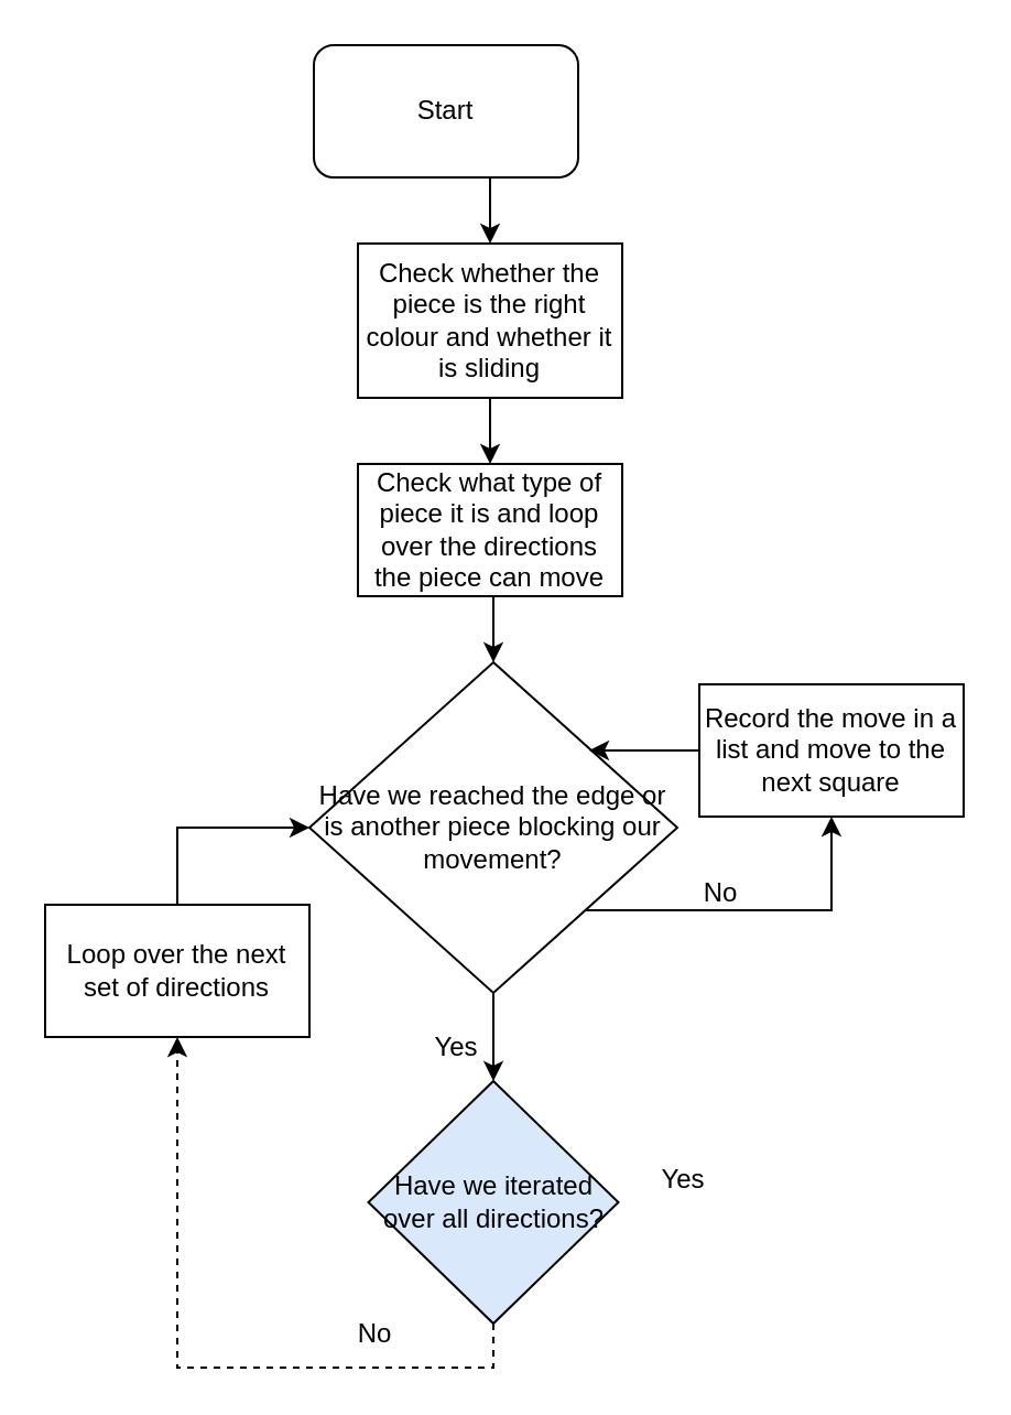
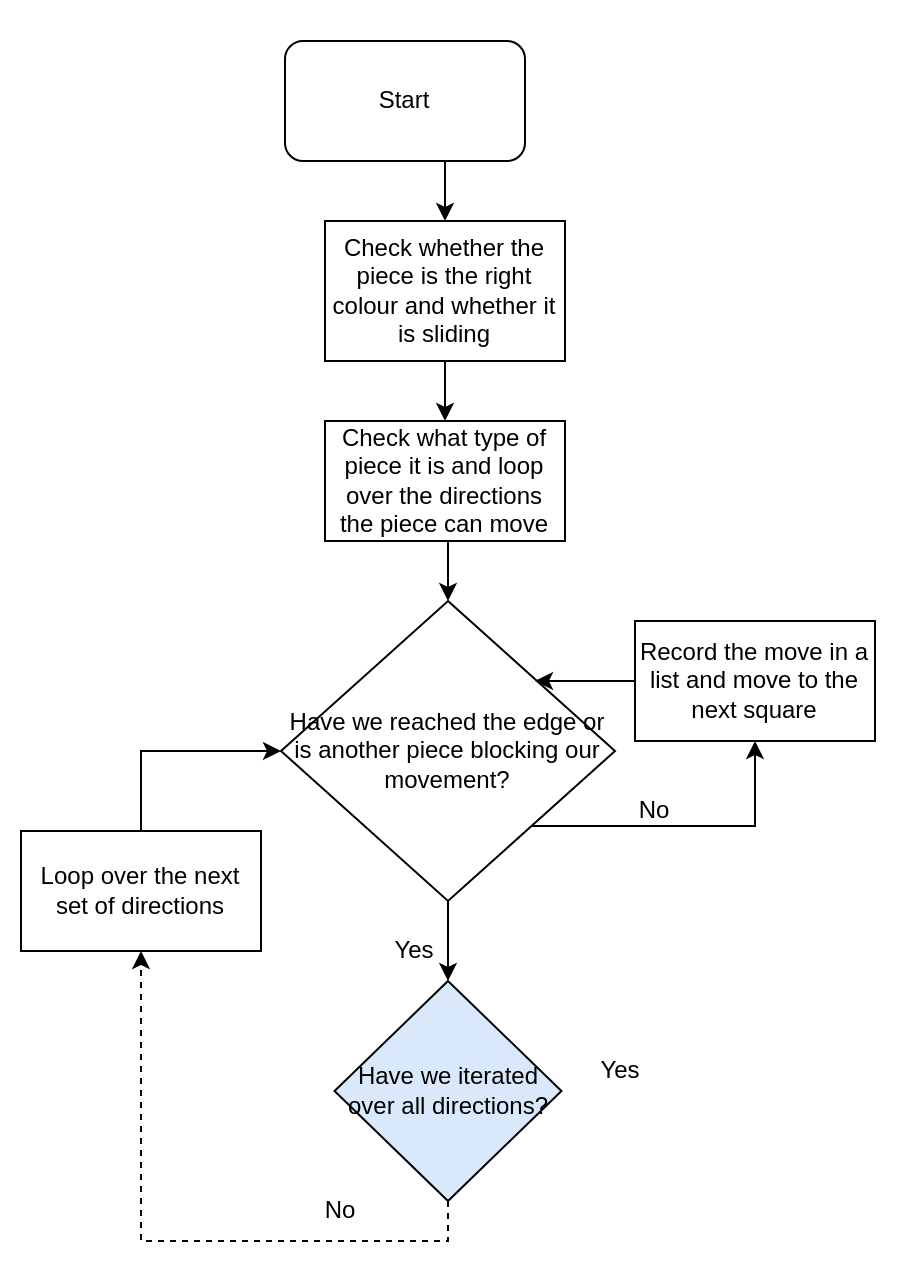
  <mxCell id="0" />
  <mxCell id="1" parent="0" />
  <mxCell id="2" style="edgeStyle=orthogonalEdgeStyle;rounded=0;orthogonalLoop=1;jettySize=auto;html=1;exitX=0.5;exitY=1;exitDx=0;exitDy=0;entryX=0.5;entryY=0;entryDx=0;entryDy=0;" edge="1" parent="1" source="3" target="5"><mxGeometry relative="1" as="geometry" /></mxCell>
  <mxCell id="3" value="Start" style="rounded=1;whiteSpace=wrap;html=1;" vertex="1" parent="1"><mxGeometry x="142" y="20" width="120" height="60" as="geometry" /></mxCell>
  <mxCell id="4" style="edgeStyle=orthogonalEdgeStyle;rounded=0;orthogonalLoop=1;jettySize=auto;html=1;exitX=0.5;exitY=1;exitDx=0;exitDy=0;entryX=0.5;entryY=0;entryDx=0;entryDy=0;" edge="1" parent="1" source="5" target="7"><mxGeometry relative="1" as="geometry" /></mxCell>
  <mxCell id="5" value="Check whether the piece is the right colour and whether it is sliding" style="rounded=0;whiteSpace=wrap;html=1;" vertex="1" parent="1"><mxGeometry x="162" y="110" width="120" height="70" as="geometry" /></mxCell>
  <mxCell id="6" style="edgeStyle=orthogonalEdgeStyle;rounded=0;orthogonalLoop=1;jettySize=auto;html=1;exitX=0.5;exitY=1;exitDx=0;exitDy=0;entryX=0.5;entryY=0;entryDx=0;entryDy=0;" edge="1" parent="1" source="7" target="10"><mxGeometry relative="1" as="geometry" /></mxCell>
  <mxCell id="7" value="Check what type of piece it is and loop over the directions the piece can move" style="rounded=0;whiteSpace=wrap;html=1;" vertex="1" parent="1"><mxGeometry x="162" y="210" width="120" height="60" as="geometry" /></mxCell>
  <mxCell id="8" style="edgeStyle=orthogonalEdgeStyle;rounded=0;orthogonalLoop=1;jettySize=auto;html=1;exitX=0.5;exitY=1;exitDx=0;exitDy=0;entryX=0.5;entryY=0;entryDx=0;entryDy=0;" edge="1" parent="1" source="10" target="15"><mxGeometry relative="1" as="geometry" /></mxCell>
  <mxCell id="9" style="edgeStyle=orthogonalEdgeStyle;rounded=0;orthogonalLoop=1;jettySize=auto;html=1;exitX=1;exitY=1;exitDx=0;exitDy=0;entryX=0.5;entryY=1;entryDx=0;entryDy=0;" edge="1" parent="1" source="10" target="13"><mxGeometry relative="1" as="geometry" /></mxCell>
  <mxCell id="10" value="Have we reached the edge or is another piece blocking our movement?" style="rhombus;whiteSpace=wrap;html=1;" vertex="1" parent="1"><mxGeometry x="140" y="300" width="167" height="150" as="geometry" /></mxCell>
  <mxCell id="11" value="Yes" style="text;html=1;align=center;verticalAlign=middle;whiteSpace=wrap;rounded=0;" vertex="1" parent="1"><mxGeometry x="177" y="460" width="60" height="30" as="geometry" /></mxCell>
  <mxCell id="12" value="No" style="text;html=1;align=center;verticalAlign=middle;whiteSpace=wrap;rounded=0;" vertex="1" parent="1"><mxGeometry x="297" y="390" width="60" height="30" as="geometry" /></mxCell>
  <mxCell id="13" value="Record the move in a list and move to the next square" style="rounded=0;whiteSpace=wrap;html=1;" vertex="1" parent="1"><mxGeometry x="317" y="310" width="120" height="60" as="geometry" /></mxCell>
  <mxCell id="14" style="edgeStyle=orthogonalEdgeStyle;rounded=0;orthogonalLoop=1;jettySize=auto;html=1;exitX=0.5;exitY=1;exitDx=0;exitDy=0;dashed=1;" edge="1" parent="1" source="15" target="19"><mxGeometry relative="1" as="geometry"><mxPoint x="-3" y="470" as="targetPoint" /></mxGeometry></mxCell>
  <mxCell id="15" value="Have we iterated over all directions?" style="rhombus;whiteSpace=wrap;html=1;fillColor=#dae8fc;" vertex="1" parent="1"><mxGeometry x="166.75" y="490" width="113.5" height="110" as="geometry" /></mxCell>
  <mxCell id="16" value="Yes" style="text;html=1;align=center;verticalAlign=middle;whiteSpace=wrap;rounded=0;" vertex="1" parent="1"><mxGeometry x="280.25" y="520" width="60" height="30" as="geometry" /></mxCell>
  <mxCell id="17" value="No" style="text;html=1;align=center;verticalAlign=middle;whiteSpace=wrap;rounded=0;" vertex="1" parent="1"><mxGeometry x="140" y="590" width="60" height="30" as="geometry" /></mxCell>
  <mxCell id="18" style="edgeStyle=orthogonalEdgeStyle;rounded=0;orthogonalLoop=1;jettySize=auto;html=1;exitX=0.5;exitY=0;exitDx=0;exitDy=0;entryX=0;entryY=0.5;entryDx=0;entryDy=0;" edge="1" parent="1" source="19" target="10"><mxGeometry relative="1" as="geometry" /></mxCell>
- <mxCell id="19" value="Loop over the next set of directions" style="rounded=0;whiteSpace=wrap;html=1;" vertex="1" parent="1"><mxGeometry x="20" y="410" width="120" height="60" as="geometry" /></mxCell>
+ <mxCell id="19" value="Loop over the next set of directions" style="rounded=0;whiteSpace=wrap;html=1;" vertex="1" parent="1"><mxGeometry x="10" y="415" width="120" height="60" as="geometry" /></mxCell>
  <mxCell id="20" style="edgeStyle=orthogonalEdgeStyle;rounded=0;orthogonalLoop=1;jettySize=auto;html=1;exitX=0;exitY=0.5;exitDx=0;exitDy=0;" edge="1" parent="1" source="13"><mxGeometry relative="1" as="geometry"><mxPoint x="267" y="340" as="targetPoint" /></mxGeometry></mxCell>
